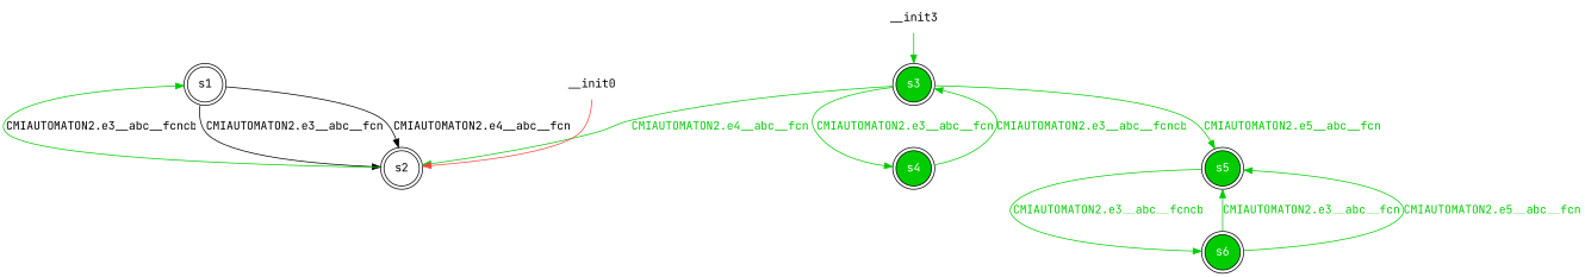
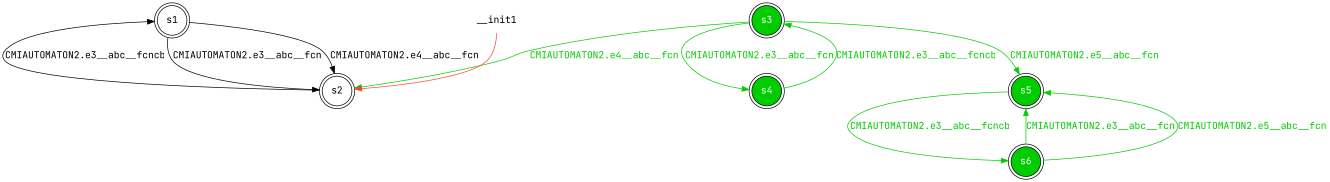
  digraph {
    fontname="JetBrains Mono"
    node [fontname="JetBrains Mono" shape=doublecircle]
    edge [fontname="JetBrains Mono" color="#00cc00"]
    n1 [label=<s1>]
    n2 [label=<s2>]
    n3 [fillcolor="#00cc00" fontcolor="#ffffff" label=<s3> style=filled]
    n4 [fillcolor="#00cc00" fontcolor="#ffffff" label=<s4> style=filled]
    n5 [fillcolor="#00cc00" fontcolor="#ffffff" label=<s5> style=filled]
    n6 [fillcolor="#00cc00" fontcolor="#ffffff" label=<s6> style=filled]
-   __init1 [shape=none label=__init0]
-   __init3 [shape=none]
+   __init1 [shape=none]
    n1 -> n2 [label=<<font color="#000000">CMIAUTOMATON2.e3__abc__fcn</font>> color=""]
    n1 -> n2 [label=<<font color="#000000">CMIAUTOMATON2.e4__abc__fcn</font>> color=""]
-   n2 -> n1 [label=<<font color="#000000">CMIAUTOMATON2.e3__abc__fcncb</font>>]
+   n2 -> n1 [label=<<font color="#000000">CMIAUTOMATON2.e3__abc__fcncb</font>> color=""]
    n3 -> n2 [label=<<font color="#00cc00">CMIAUTOMATON2.e4__abc__fcn</font>>]
    n3 -> n4 [label=<<font color="#00cc00">CMIAUTOMATON2.e3__abc__fcn</font>>]
    n3 -> n5 [label=<<font color="#00cc00">CMIAUTOMATON2.e5__abc__fcn</font>>]
    n4 -> n3 [label=<<font color="#00cc00">CMIAUTOMATON2.e3__abc__fcncb</font>>]
    n5 -> n6 [label=<<font color="#00cc00">CMIAUTOMATON2.e3__abc__fcncb</font>>]
    n6 -> n5 [label=<<font color="#00cc00">CMIAUTOMATON2.e3__abc__fcn</font>>]
    n6 -> n5 [label=<<font color="#00cc00">CMIAUTOMATON2.e5__abc__fcn</font>>]
    __init1 -> n2 [color="#ff4040"]
-   __init3 -> n3
  }
